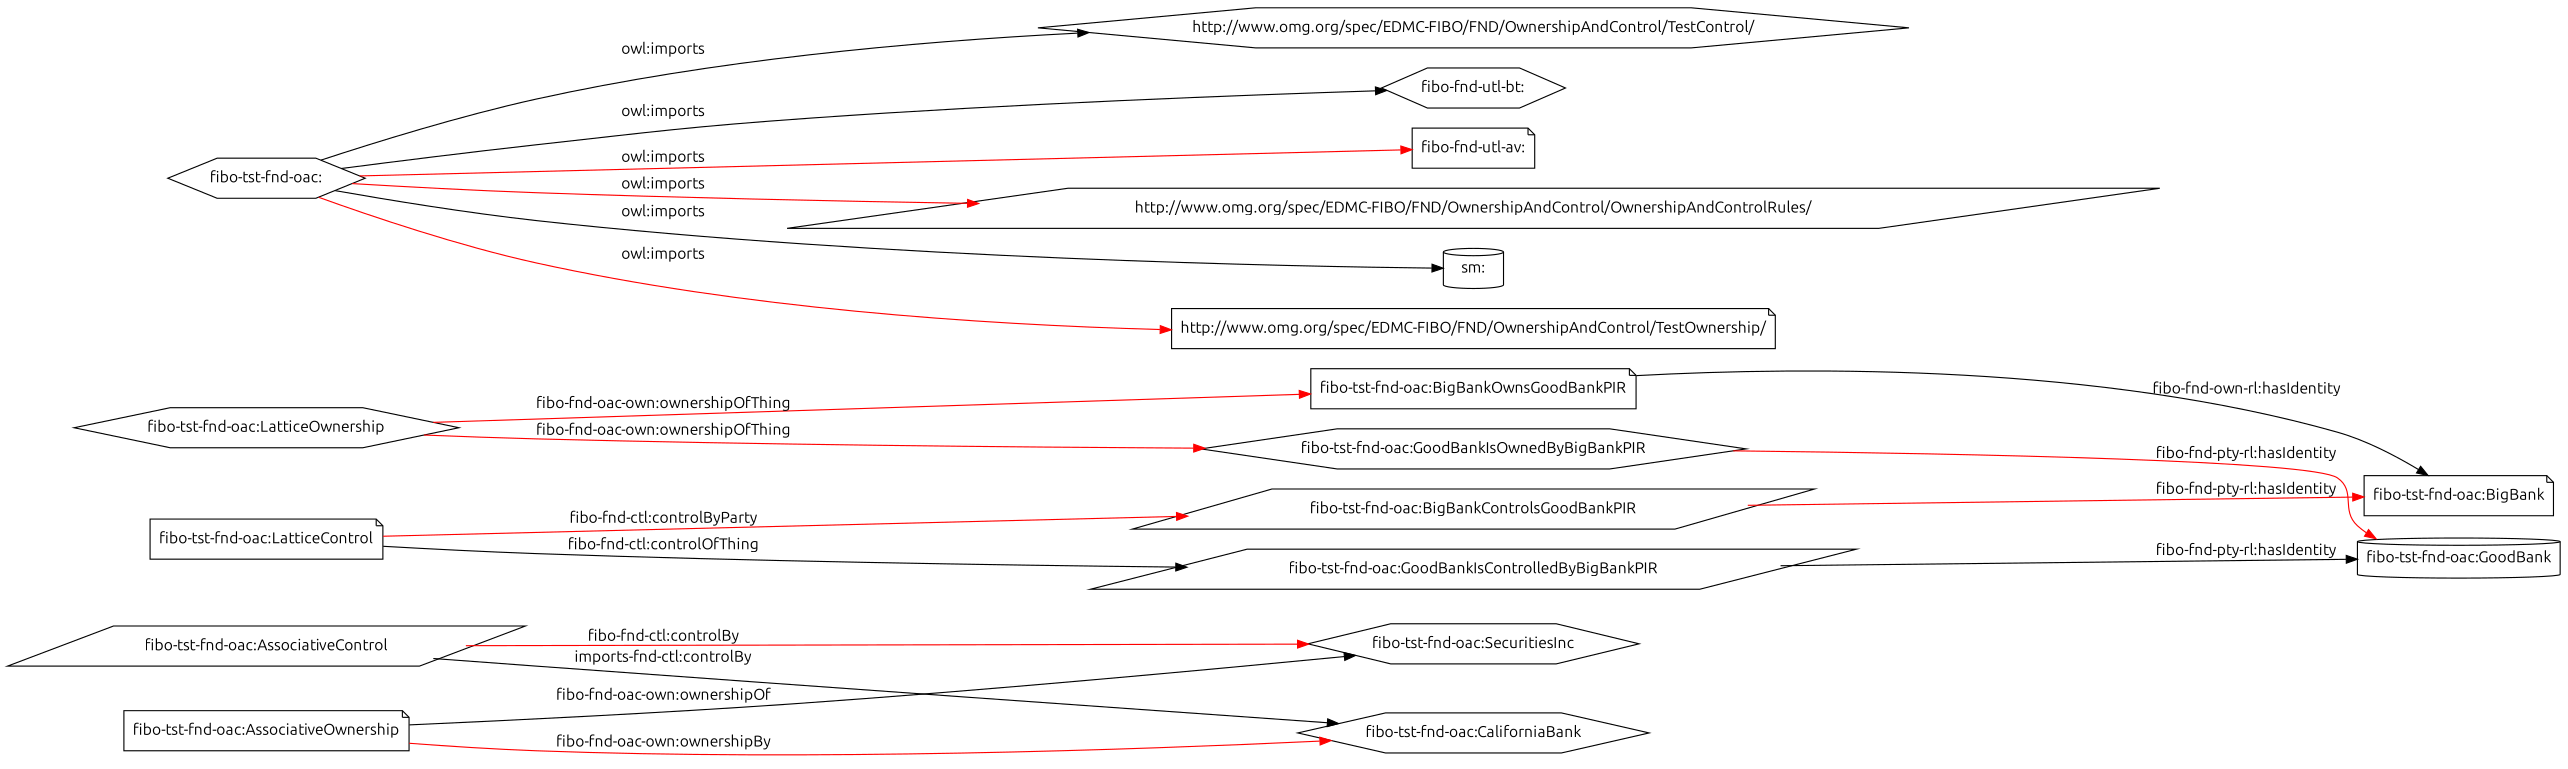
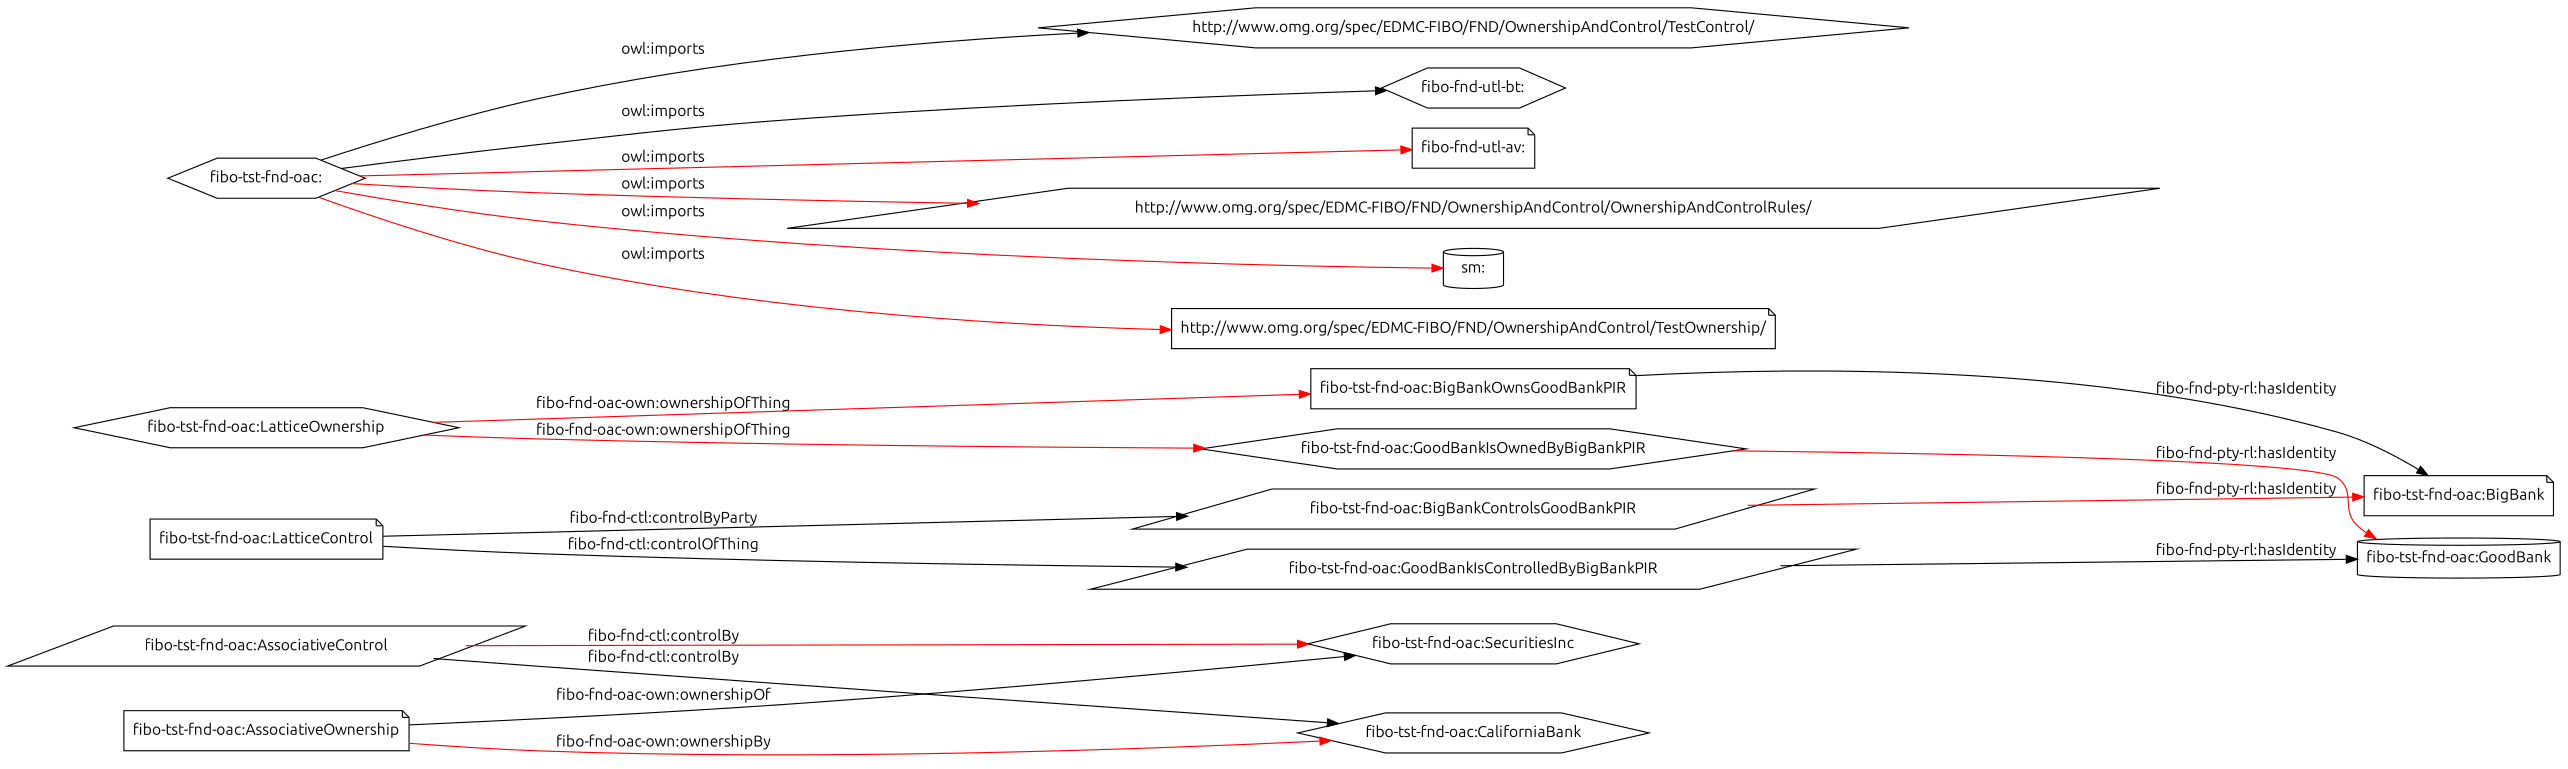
  digraph {
    fontname=Ubuntu
    rankdir=LR
    node [fontname=Ubuntu shape=hexagon]
    edge [color=red fontname=Ubuntu]
    "fibo-tst-fnd-oac:AssociativeControl" [shape=parallelogram]
    "fibo-tst-fnd-oac:SecuritiesInc"
    "fibo-tst-fnd-oac:CaliforniaBank"
    "fibo-tst-fnd-oac:BigBankOwnsGoodBankPIR" [shape=note]
    "fibo-tst-fnd-oac:BigBank" [shape=note]
    "fibo-tst-fnd-oac:LatticeOwnership"
    "fibo-tst-fnd-oac:GoodBankIsOwnedByBigBankPIR"
    "fibo-tst-fnd-oac:GoodBank" [shape=cylinder]
    "fibo-tst-fnd-oac:BigBankControlsGoodBankPIR" [shape=parallelogram]
    "fibo-tst-fnd-oac:GoodBankIsControlledByBigBankPIR" [shape=parallelogram]
    "fibo-tst-fnd-oac:"
    "http://www.omg.org/spec/EDMC-FIBO/FND/OwnershipAndControl/TestControl/"
    "fibo-fnd-utl-bt:"
    "fibo-fnd-utl-av:" [shape=note]
    "http://www.omg.org/spec/EDMC-FIBO/FND/OwnershipAndControl/OwnershipAndControlRules/" [shape=parallelogram]
    "sm:" [shape=cylinder]
    "http://www.omg.org/spec/EDMC-FIBO/FND/OwnershipAndControl/TestOwnership/" [shape=note]
    "fibo-tst-fnd-oac:AssociativeOwnership" [shape=note]
    "fibo-tst-fnd-oac:LatticeControl" [shape=note]
    "fibo-tst-fnd-oac:AssociativeControl" -> "fibo-tst-fnd-oac:SecuritiesInc" [label="fibo-fnd-ctl:controlBy"]
-   "fibo-tst-fnd-oac:AssociativeControl" -> "fibo-tst-fnd-oac:CaliforniaBank" [color=black label="imports-fnd-ctl:controlBy"]
-   "fibo-tst-fnd-oac:BigBankOwnsGoodBankPIR" -> "fibo-tst-fnd-oac:BigBank" [color=black label="fibo-fnd-own-rl:hasIdentity"]
+   "fibo-tst-fnd-oac:AssociativeControl" -> "fibo-tst-fnd-oac:CaliforniaBank" [color=black label="fibo-fnd-ctl:controlBy"]
+   "fibo-tst-fnd-oac:BigBankOwnsGoodBankPIR" -> "fibo-tst-fnd-oac:BigBank" [color=black label="fibo-fnd-pty-rl:hasIdentity"]
    "fibo-tst-fnd-oac:LatticeOwnership" -> "fibo-tst-fnd-oac:BigBankOwnsGoodBankPIR" [label="fibo-fnd-oac-own:ownershipOfThing"]
    "fibo-tst-fnd-oac:LatticeOwnership" -> "fibo-tst-fnd-oac:GoodBankIsOwnedByBigBankPIR" [label="fibo-fnd-oac-own:ownershipOfThing"]
    "fibo-tst-fnd-oac:GoodBankIsOwnedByBigBankPIR" -> "fibo-tst-fnd-oac:GoodBank" [label="fibo-fnd-pty-rl:hasIdentity"]
    "fibo-tst-fnd-oac:BigBankControlsGoodBankPIR" -> "fibo-tst-fnd-oac:BigBank" [label="fibo-fnd-pty-rl:hasIdentity"]
    "fibo-tst-fnd-oac:GoodBankIsControlledByBigBankPIR" -> "fibo-tst-fnd-oac:GoodBank" [color=black label="fibo-fnd-pty-rl:hasIdentity"]
    "fibo-tst-fnd-oac:" -> "http://www.omg.org/spec/EDMC-FIBO/FND/OwnershipAndControl/TestControl/" [color=black label="owl:imports"]
    "fibo-tst-fnd-oac:" -> "fibo-fnd-utl-bt:" [color=black label="owl:imports"]
    "fibo-tst-fnd-oac:" -> "fibo-fnd-utl-av:" [label="owl:imports"]
    "fibo-tst-fnd-oac:" -> "http://www.omg.org/spec/EDMC-FIBO/FND/OwnershipAndControl/OwnershipAndControlRules/" [label="owl:imports"]
-   "fibo-tst-fnd-oac:" -> "sm:" [color=black label="owl:imports"]
+   "fibo-tst-fnd-oac:" -> "sm:" [label="owl:imports"]
    "fibo-tst-fnd-oac:" -> "http://www.omg.org/spec/EDMC-FIBO/FND/OwnershipAndControl/TestOwnership/" [label="owl:imports"]
    "fibo-tst-fnd-oac:AssociativeOwnership" -> "fibo-tst-fnd-oac:SecuritiesInc" [color=black label="fibo-fnd-oac-own:ownershipOf"]
    "fibo-tst-fnd-oac:AssociativeOwnership" -> "fibo-tst-fnd-oac:CaliforniaBank" [label="fibo-fnd-oac-own:ownershipBy"]
-   "fibo-tst-fnd-oac:LatticeControl" -> "fibo-tst-fnd-oac:BigBankControlsGoodBankPIR" [label="fibo-fnd-ctl:controlByParty"]
+   "fibo-tst-fnd-oac:LatticeControl" -> "fibo-tst-fnd-oac:BigBankControlsGoodBankPIR" [color=black label="fibo-fnd-ctl:controlByParty"]
    "fibo-tst-fnd-oac:LatticeControl" -> "fibo-tst-fnd-oac:GoodBankIsControlledByBigBankPIR" [color=black label="fibo-fnd-ctl:controlOfThing"]
  }
